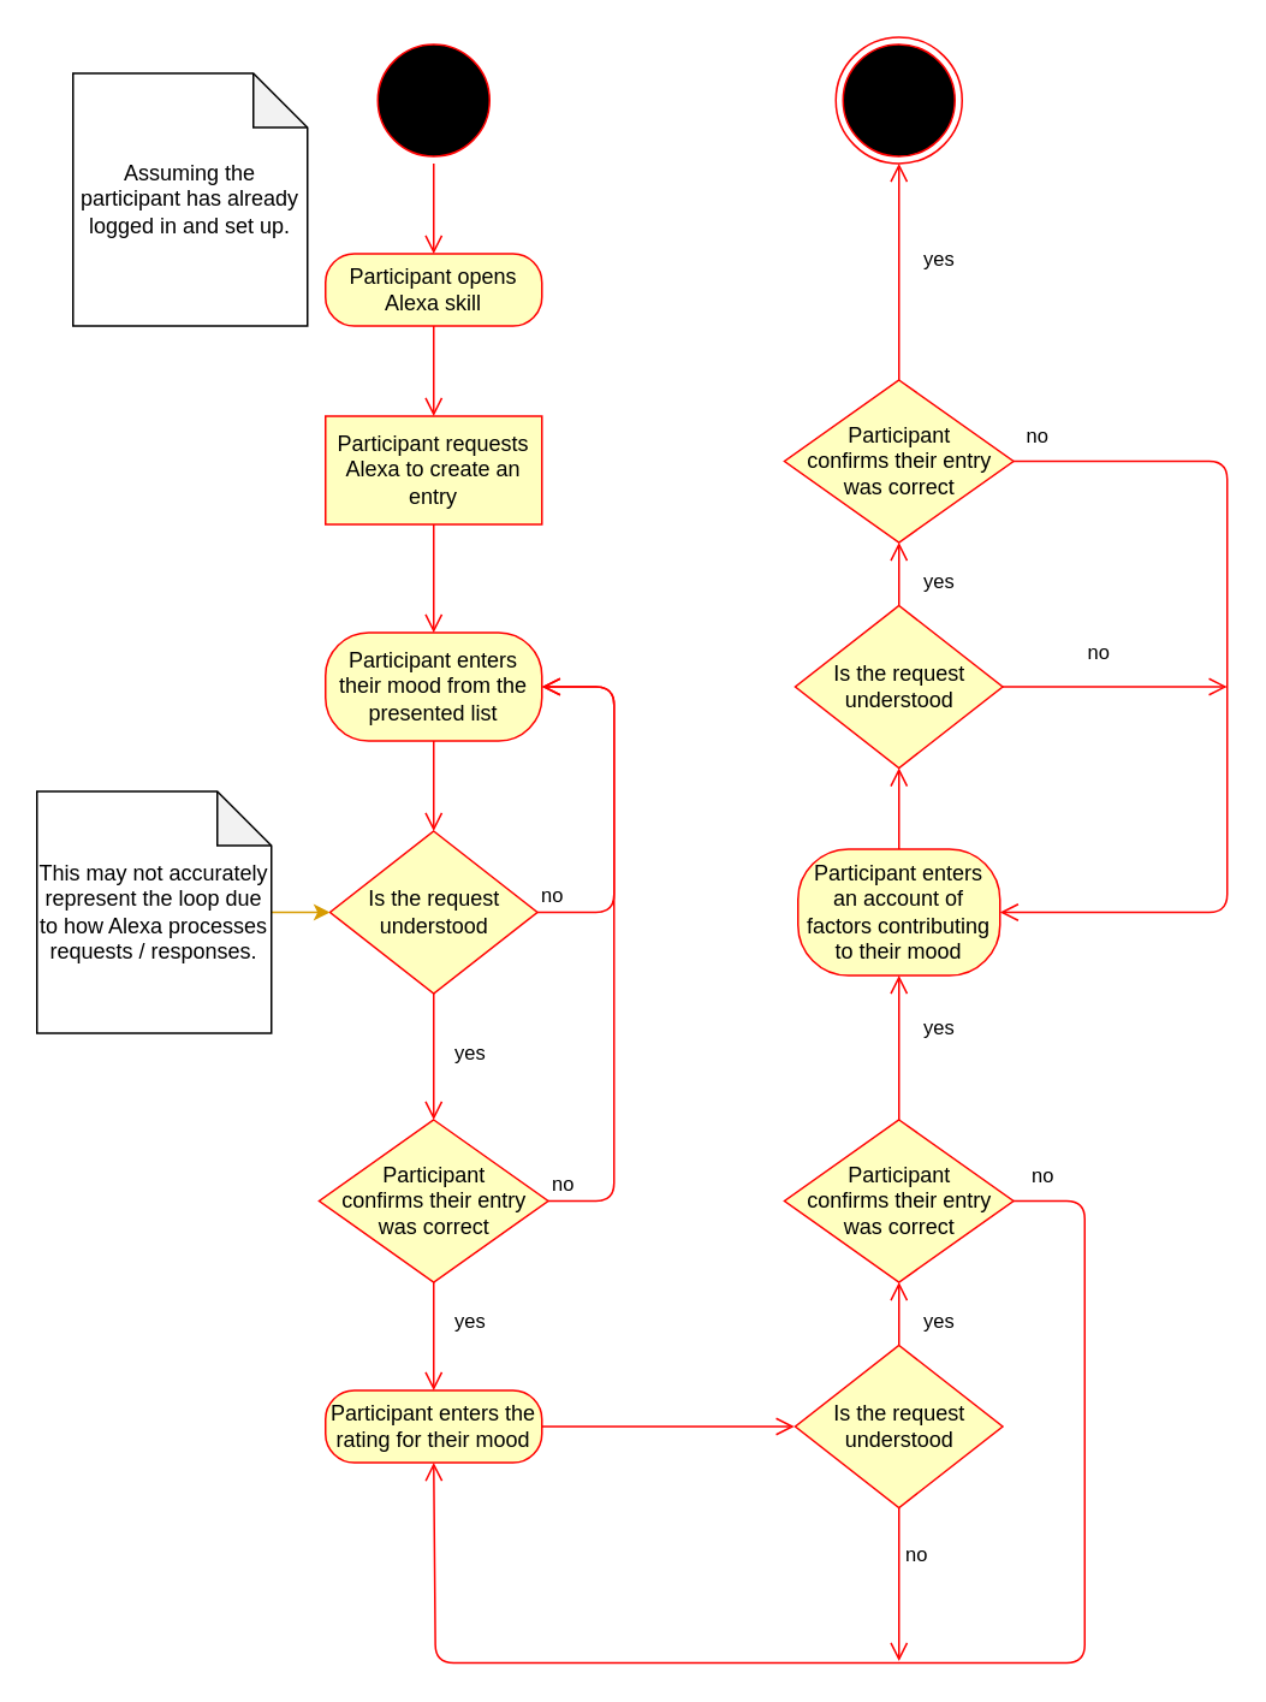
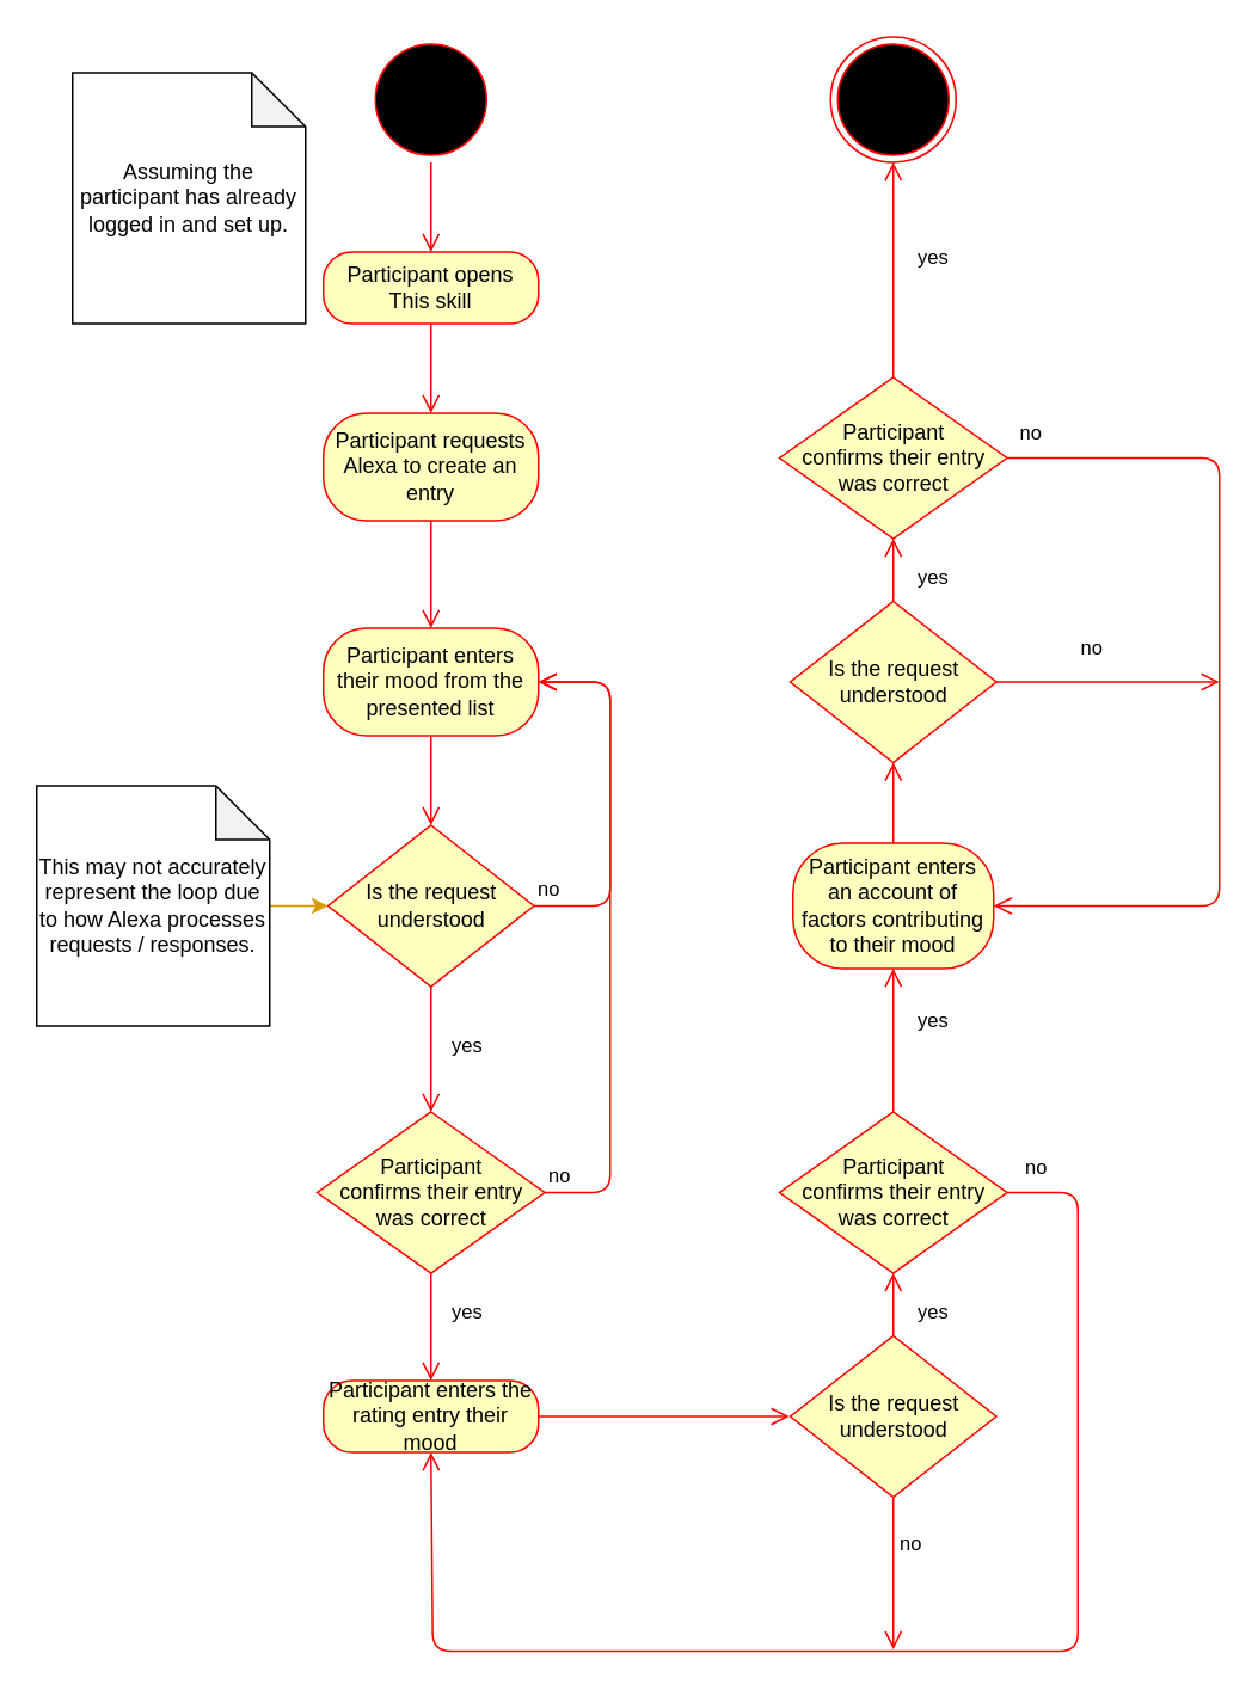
  <mxCell id="0" />
  <mxCell id="1" parent="0" />
  <mxCell id="2" value="Assuming the participant has already logged in and set up." style="shape=note;whiteSpace=wrap;html=1;backgroundOutline=1;darkOpacity=0.05;" vertex="1" parent="1"><mxGeometry x="40" y="40" width="130" height="140" as="geometry" /></mxCell>
  <mxCell id="3" value="" style="ellipse;html=1;shape=startState;fillColor=#000000;strokeColor=#ff0000;" vertex="1" parent="1"><mxGeometry x="205" y="20" width="70" height="70" as="geometry" /></mxCell>
  <mxCell id="4" value="" style="edgeStyle=orthogonalEdgeStyle;html=1;verticalAlign=bottom;endArrow=open;endSize=8;strokeColor=#ff0000;exitX=0.5;exitY=1;exitDx=0;exitDy=0;entryX=0.5;entryY=0;entryDx=0;entryDy=0;" edge="1" parent="1" source="3" target="5"><mxGeometry relative="1" as="geometry"><mxPoint x="200" y="190" as="targetPoint" /><Array as="points" /></mxGeometry></mxCell>
- <mxCell id="5" value="Participant opens Alexa skill" style="rounded=1;whiteSpace=wrap;html=1;arcSize=40;fontColor=#000000;fillColor=#ffffc0;strokeColor=#ff0000;" vertex="1" parent="1"><mxGeometry x="180" y="140" width="120" height="40" as="geometry" /></mxCell>
- <mxCell id="6" value="Participant requests Alexa to create an entry" style="whiteSpace=wrap;html=1;arcSize=40;fontColor=#000000;fillColor=#ffffc0;strokeColor=#ff0000;rounded=0;" vertex="1" parent="1"><mxGeometry x="180" y="230" width="120" height="60" as="geometry" /></mxCell>
+ <mxCell id="5" value="Participant opens This skill" style="rounded=1;whiteSpace=wrap;html=1;arcSize=40;fontColor=#000000;fillColor=#ffffc0;strokeColor=#ff0000;" vertex="1" parent="1"><mxGeometry x="180" y="140" width="120" height="40" as="geometry" /></mxCell>
+ <mxCell id="6" value="Participant requests Alexa to create an entry" style="rounded=1;whiteSpace=wrap;html=1;arcSize=40;fontColor=#000000;fillColor=#ffffc0;strokeColor=#ff0000;" vertex="1" parent="1"><mxGeometry x="180" y="230" width="120" height="60" as="geometry" /></mxCell>
  <mxCell id="7" value="" style="edgeStyle=orthogonalEdgeStyle;html=1;verticalAlign=bottom;endArrow=open;endSize=8;strokeColor=#ff0000;entryX=0.5;entryY=0;entryDx=0;entryDy=0;" edge="1" parent="1" source="6" target="9"><mxGeometry relative="1" as="geometry"><mxPoint x="200" y="310" as="targetPoint" /></mxGeometry></mxCell>
  <mxCell id="8" value="" style="edgeStyle=orthogonalEdgeStyle;html=1;verticalAlign=bottom;endArrow=open;endSize=8;strokeColor=#ff0000;exitX=0.5;exitY=1;exitDx=0;exitDy=0;entryX=0.5;entryY=0;entryDx=0;entryDy=0;" edge="1" parent="1" source="5" target="6"><mxGeometry relative="1" as="geometry"><mxPoint x="210" y="110" as="targetPoint" /><mxPoint x="210" y="30" as="sourcePoint" /><Array as="points" /></mxGeometry></mxCell>
  <mxCell id="9" value="Participant enters their mood from the presented list" style="rounded=1;whiteSpace=wrap;html=1;arcSize=40;fontColor=#000000;fillColor=#ffffc0;strokeColor=#ff0000;" vertex="1" parent="1"><mxGeometry x="180" y="350" width="120" height="60" as="geometry" /></mxCell>
  <mxCell id="10" value="Is the request understood" style="rhombus;whiteSpace=wrap;html=1;fillColor=#ffffc0;strokeColor=#ff0000;" vertex="1" parent="1"><mxGeometry x="182.5" y="460" width="115" height="90" as="geometry" /></mxCell>
  <mxCell id="11" value="no" style="edgeStyle=orthogonalEdgeStyle;html=1;align=left;verticalAlign=bottom;endArrow=open;endSize=8;strokeColor=#ff0000;entryX=1;entryY=0.5;entryDx=0;entryDy=0;exitX=1;exitY=0.5;exitDx=0;exitDy=0;" edge="1" parent="1" source="10" target="9"><mxGeometry x="-1" relative="1" as="geometry"><mxPoint x="365" y="500" as="targetPoint" /><Array as="points"><mxPoint x="340" y="505" /><mxPoint x="340" y="380" /></Array></mxGeometry></mxCell>
  <mxCell id="12" value="yes" style="edgeStyle=orthogonalEdgeStyle;html=1;align=left;verticalAlign=top;endArrow=open;endSize=8;strokeColor=#ff0000;entryX=0.5;entryY=0;entryDx=0;entryDy=0;" edge="1" parent="1" source="10" target="14"><mxGeometry x="-0.429" y="10" relative="1" as="geometry"><mxPoint x="240" y="620" as="targetPoint" /><mxPoint as="offset" /></mxGeometry></mxCell>
  <mxCell id="13" value="" style="edgeStyle=orthogonalEdgeStyle;html=1;verticalAlign=bottom;endArrow=open;endSize=8;strokeColor=#ff0000;entryX=0.5;entryY=0;entryDx=0;entryDy=0;exitX=0.5;exitY=1;exitDx=0;exitDy=0;" edge="1" parent="1" source="9" target="10"><mxGeometry relative="1" as="geometry"><mxPoint x="250.333" y="360.167" as="targetPoint" /><mxPoint x="250.333" y="300" as="sourcePoint" /></mxGeometry></mxCell>
  <mxCell id="14" value="Participant &lt;br&gt;confirms their entry was correct" style="rhombus;html=1;fillColor=#ffffc0;strokeColor=#ff0000;whiteSpace=wrap;" vertex="1" parent="1"><mxGeometry x="176.5" y="620" width="127" height="90" as="geometry" /></mxCell>
  <mxCell id="15" value="no" style="edgeStyle=orthogonalEdgeStyle;html=1;align=left;verticalAlign=bottom;endArrow=open;endSize=8;strokeColor=#ff0000;exitX=1;exitY=0.5;exitDx=0;exitDy=0;" edge="1" parent="1" source="14"><mxGeometry x="-1" relative="1" as="geometry"><mxPoint x="300" y="380" as="targetPoint" /><Array as="points"><mxPoint x="340" y="665" /><mxPoint x="340" y="380" /></Array></mxGeometry></mxCell>
  <mxCell id="16" value="yes" style="edgeStyle=orthogonalEdgeStyle;html=1;align=left;verticalAlign=top;endArrow=open;endSize=8;strokeColor=#ff0000;entryX=0.5;entryY=0;entryDx=0;entryDy=0;" edge="1" parent="1" source="14" target="17"><mxGeometry x="-0.714" y="10" relative="1" as="geometry"><mxPoint x="240" y="780" as="targetPoint" /><mxPoint as="offset" /></mxGeometry></mxCell>
- <mxCell id="17" value="Participant enters the rating for their mood" style="rounded=1;whiteSpace=wrap;html=1;arcSize=40;fontColor=#000000;fillColor=#ffffc0;strokeColor=#ff0000;" vertex="1" parent="1"><mxGeometry x="180" y="770" width="120" height="40" as="geometry" /></mxCell>
+ <mxCell id="17" value="Participant enters the rating entry their mood" style="rounded=1;whiteSpace=wrap;html=1;arcSize=40;fontColor=#000000;fillColor=#ffffc0;strokeColor=#ff0000;" vertex="1" parent="1"><mxGeometry x="180" y="770" width="120" height="40" as="geometry" /></mxCell>
  <mxCell id="18" value="" style="edgeStyle=orthogonalEdgeStyle;html=1;verticalAlign=bottom;endArrow=open;endSize=8;strokeColor=#ff0000;" edge="1" source="17" parent="1"><mxGeometry relative="1" as="geometry"><mxPoint x="440" y="790" as="targetPoint" /></mxGeometry></mxCell>
  <mxCell id="19" value="Is the request understood" style="rhombus;whiteSpace=wrap;html=1;fillColor=#ffffc0;strokeColor=#ff0000;" vertex="1" parent="1"><mxGeometry x="440.5" y="745" width="115" height="90" as="geometry" /></mxCell>
  <mxCell id="20" value="Participant &lt;br&gt;confirms their entry was correct" style="rhombus;html=1;fillColor=#ffffc0;strokeColor=#ff0000;whiteSpace=wrap;" vertex="1" parent="1"><mxGeometry x="434.5" y="620" width="127" height="90" as="geometry" /></mxCell>
  <mxCell id="21" value="Participant enters an account of factors contributing to their mood" style="rounded=1;whiteSpace=wrap;html=1;arcSize=40;fontColor=#000000;fillColor=#ffffc0;strokeColor=#ff0000;" vertex="1" parent="1"><mxGeometry x="442" y="470" width="112" height="70" as="geometry" /></mxCell>
  <mxCell id="22" value="yes" style="edgeStyle=orthogonalEdgeStyle;html=1;align=left;verticalAlign=top;endArrow=open;endSize=8;strokeColor=#ff0000;entryX=0.5;entryY=1;entryDx=0;entryDy=0;exitX=0.5;exitY=0;exitDx=0;exitDy=0;" edge="1" parent="1" source="19" target="20"><mxGeometry x="0.43" y="-12" relative="1" as="geometry"><mxPoint x="250.529" y="779.941" as="targetPoint" /><mxPoint y="-1" as="offset" /><mxPoint x="250.529" y="719.625" as="sourcePoint" /></mxGeometry></mxCell>
  <mxCell id="23" value="no" style="edgeStyle=orthogonalEdgeStyle;html=1;align=left;verticalAlign=bottom;endArrow=open;endSize=8;strokeColor=#ff0000;exitX=1;exitY=0.5;exitDx=0;exitDy=0;entryX=0.5;entryY=1;entryDx=0;entryDy=0;" edge="1" parent="1" source="20" target="17"><mxGeometry x="-0.978" y="5" relative="1" as="geometry"><mxPoint x="310.529" y="390.529" as="targetPoint" /><Array as="points"><mxPoint x="601" y="665" /><mxPoint x="601" y="921" /><mxPoint x="241" y="921" /></Array><mxPoint x="314.059" y="675.235" as="sourcePoint" /><mxPoint as="offset" /></mxGeometry></mxCell>
  <mxCell id="24" value="no" style="edgeStyle=orthogonalEdgeStyle;html=1;align=left;verticalAlign=bottom;endArrow=open;endSize=8;strokeColor=#ff0000;exitX=0.5;exitY=1;exitDx=0;exitDy=0;" edge="1" parent="1" source="19"><mxGeometry x="0.065" y="11" relative="1" as="geometry"><mxPoint x="498" y="920" as="targetPoint" /><Array as="points"><mxPoint x="498" y="880" /><mxPoint x="498" y="880" /></Array><mxPoint x="571.448" y="675.172" as="sourcePoint" /><mxPoint x="-9" y="-10" as="offset" /></mxGeometry></mxCell>
  <mxCell id="25" value="yes" style="edgeStyle=orthogonalEdgeStyle;html=1;align=left;verticalAlign=top;endArrow=open;endSize=8;strokeColor=#ff0000;entryX=0.5;entryY=1;entryDx=0;entryDy=0;exitX=0.5;exitY=0;exitDx=0;exitDy=0;" edge="1" parent="1" source="20" target="21"><mxGeometry x="0.603" y="-12" relative="1" as="geometry"><mxPoint x="250.069" y="630.345" as="targetPoint" /><mxPoint x="250.069" y="559.946" as="sourcePoint" /><mxPoint as="offset" /></mxGeometry></mxCell>
  <mxCell id="26" value="Is the request understood" style="rhombus;whiteSpace=wrap;html=1;fillColor=#ffffc0;strokeColor=#ff0000;" vertex="1" parent="1"><mxGeometry x="440.5" y="335" width="115" height="90" as="geometry" /></mxCell>
  <mxCell id="27" value="Participant &lt;br&gt;confirms their entry was correct" style="rhombus;html=1;fillColor=#ffffc0;strokeColor=#ff0000;whiteSpace=wrap;" vertex="1" parent="1"><mxGeometry x="434.5" y="210" width="127" height="90" as="geometry" /></mxCell>
  <mxCell id="28" value="yes" style="edgeStyle=orthogonalEdgeStyle;html=1;align=left;verticalAlign=top;endArrow=open;endSize=8;strokeColor=#ff0000;entryX=0.5;entryY=1;entryDx=0;entryDy=0;exitX=0.5;exitY=0;exitDx=0;exitDy=0;" edge="1" parent="1" source="26" target="27"><mxGeometry x="0.43" y="-12" relative="1" as="geometry"><mxPoint x="250.529" y="369.941" as="targetPoint" /><mxPoint y="-1" as="offset" /><mxPoint x="250.529" y="309.625" as="sourcePoint" /></mxGeometry></mxCell>
  <mxCell id="29" value="no" style="edgeStyle=orthogonalEdgeStyle;html=1;align=left;verticalAlign=bottom;endArrow=open;endSize=8;strokeColor=#ff0000;exitX=1;exitY=0.5;exitDx=0;exitDy=0;" edge="1" parent="1" source="27"><mxGeometry x="-0.978" y="5" relative="1" as="geometry"><mxPoint x="554" y="505" as="targetPoint" /><Array as="points"><mxPoint x="680" y="255" /><mxPoint x="680" y="505" /></Array><mxPoint x="314.059" y="265.235" as="sourcePoint" /><mxPoint as="offset" /></mxGeometry></mxCell>
  <mxCell id="30" value="no" style="edgeStyle=orthogonalEdgeStyle;html=1;align=left;verticalAlign=bottom;endArrow=open;endSize=8;strokeColor=#ff0000;exitX=1;exitY=0.5;exitDx=0;exitDy=0;" edge="1" parent="1" source="26"><mxGeometry x="-0.282" y="10" relative="1" as="geometry"><mxPoint x="680" y="380" as="targetPoint" /><Array as="points"><mxPoint x="680" y="380" /></Array><mxPoint x="571.448" y="265.172" as="sourcePoint" /><mxPoint as="offset" /></mxGeometry></mxCell>
  <mxCell id="31" value="yes" style="edgeStyle=orthogonalEdgeStyle;html=1;align=left;verticalAlign=top;endArrow=open;endSize=8;strokeColor=#ff0000;entryX=0.5;entryY=1;entryDx=0;entryDy=0;exitX=0.5;exitY=0;exitDx=0;exitDy=0;" edge="1" parent="1" source="27" target="33"><mxGeometry x="0.333" y="-12" relative="1" as="geometry"><mxPoint x="498" y="160" as="targetPoint" /><mxPoint x="250.069" y="149.946" as="sourcePoint" /><mxPoint as="offset" /></mxGeometry></mxCell>
  <mxCell id="32" value="" style="edgeStyle=orthogonalEdgeStyle;html=1;verticalAlign=bottom;endArrow=open;endSize=8;strokeColor=#ff0000;entryX=0.5;entryY=1;entryDx=0;entryDy=0;exitX=0.5;exitY=0;exitDx=0;exitDy=0;" edge="1" parent="1" source="21" target="26"><mxGeometry relative="1" as="geometry"><mxPoint x="249.857" y="470" as="targetPoint" /><mxPoint x="249.857" y="420.286" as="sourcePoint" /></mxGeometry></mxCell>
  <mxCell id="33" value="" style="ellipse;html=1;shape=endState;fillColor=#000000;strokeColor=#ff0000;" vertex="1" parent="1"><mxGeometry x="463" y="20" width="70" height="70" as="geometry" /></mxCell>
  <mxCell id="34" style="edgeStyle=orthogonalEdgeStyle;rounded=0;orthogonalLoop=1;jettySize=auto;html=1;entryX=0;entryY=0.5;entryDx=0;entryDy=0;fillColor=#ffe6cc;strokeColor=#d79b00;" edge="1" parent="1" source="35" target="10"><mxGeometry relative="1" as="geometry" /></mxCell>
  <mxCell id="35" value="This may not accurately represent the loop due to how Alexa processes requests / responses." style="shape=note;whiteSpace=wrap;html=1;backgroundOutline=1;darkOpacity=0.05;" vertex="1" parent="1"><mxGeometry x="20" y="438" width="130" height="134" as="geometry" /></mxCell>
